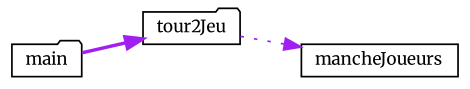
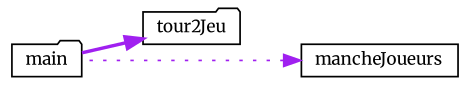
  digraph {
    fontname=Merriweather
    rankdir=RL
    node [color=black fillcolor=white fontname=Merriweather fontsize=10 shape=folder style=filled]
    edge [color=purple dir=back fontname=Merriweather fontsize=10 labelfontname=Helvetica labelfontsize=10]
    n1 [height=0.2 label=mancheJoueurs shape=box width=0.4]
    n2 [height=0.2 label=tour2Jeu width=0.4]
    n3 [height=0.2 label=main width=0.4]
-   n1 -> n2 [style=dotted]
+   n1 -> n3 [style=dotted]
    n2 -> n3 [style=bold]
  }
